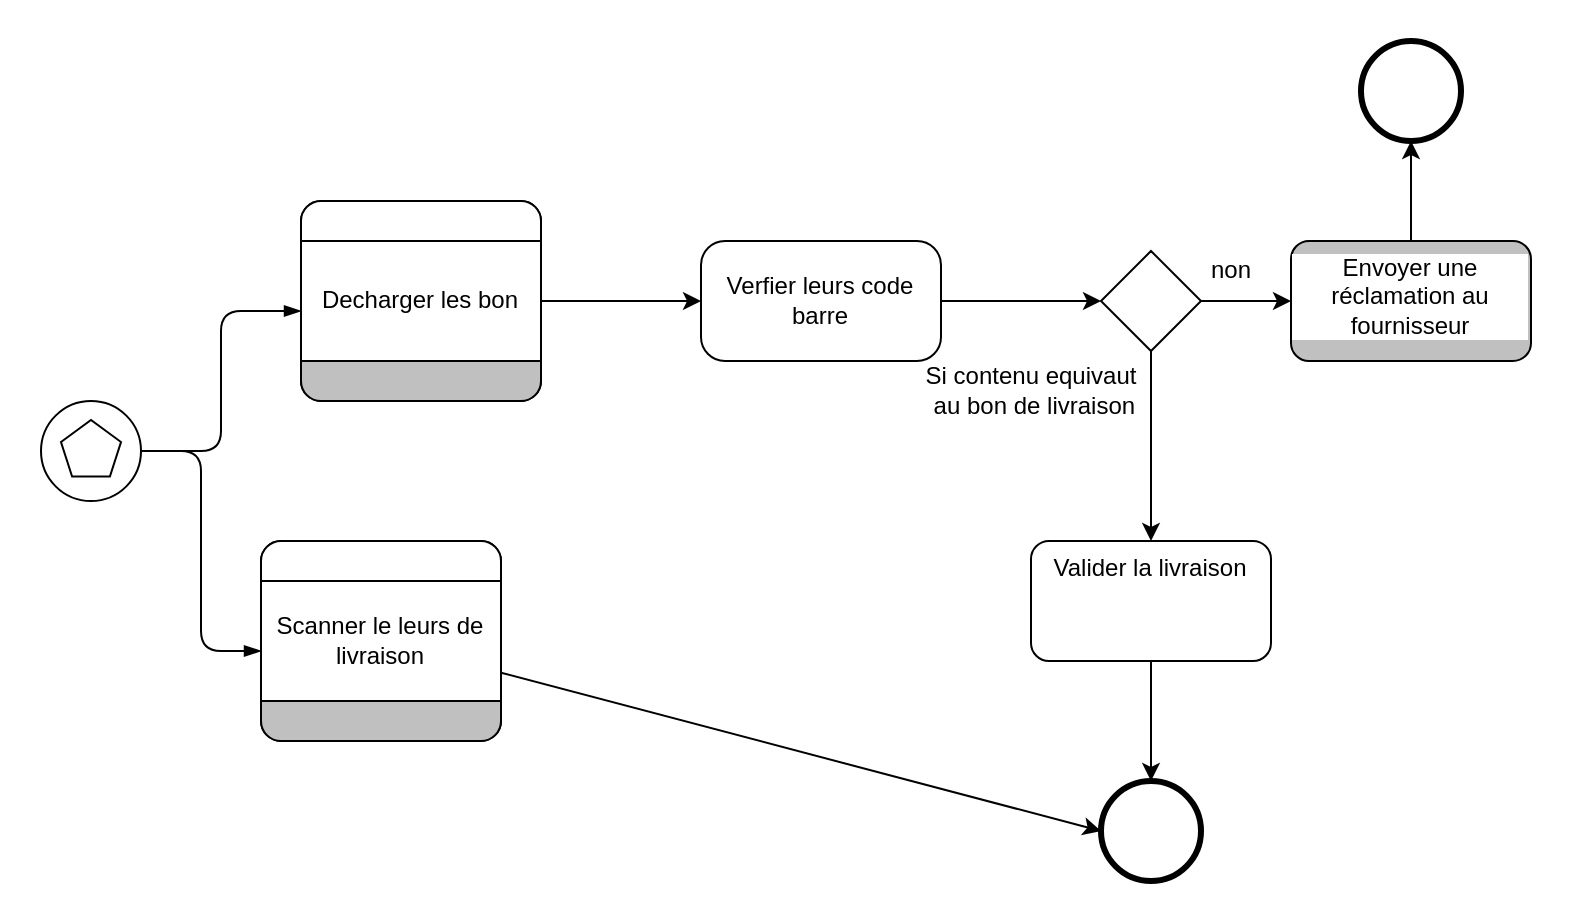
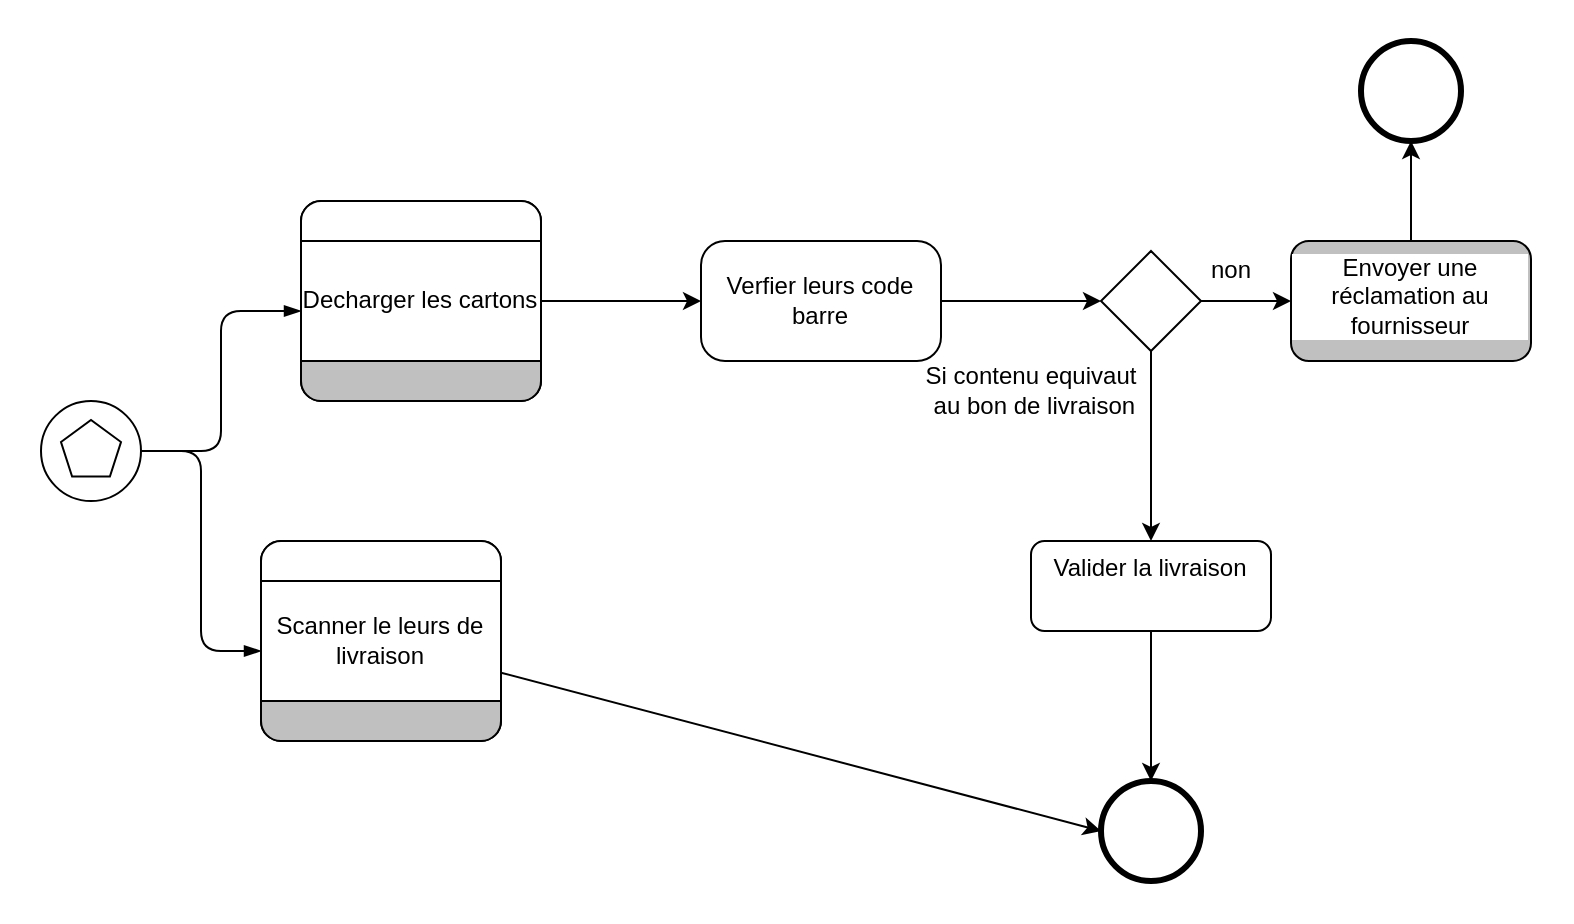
  <mxCell id="0" />
  <mxCell id="1" parent="0" />
  <mxCell id="2" value="" style="points=[[0.145,0.145,0],[0.5,0,0],[0.855,0.145,0],[1,0.5,0],[0.855,0.855,0],[0.5,1,0],[0.145,0.855,0],[0,0.5,0]];shape=mxgraph.bpmn.event;html=1;verticalLabelPosition=bottom;labelBackgroundColor=#ffffff;verticalAlign=top;align=center;perimeter=ellipsePerimeter;outlineConnect=0;aspect=fixed;outline=standard;symbol=multiple;" parent="1" vertex="1"><mxGeometry x="20" y="200" width="50" height="50" as="geometry" /></mxCell>
  <mxCell id="3" style="edgeStyle=none;html=1;entryX=0;entryY=0.5;entryDx=0;entryDy=0;entryPerimeter=0;" edge="1" parent="1" source="4" target="26"><mxGeometry relative="1" as="geometry" /></mxCell>
  <mxCell id="4" value="Verfier le montant du prêt" style="rounded=1;whiteSpace=wrap;html=1;container=1;collapsible=0;absoluteArcSize=1;arcSize=20;childLayout=stackLayout;horizontal=1;horizontalStack=0;resizeParent=1;resizeParentMax=0;resizeLast=0;" parent="1" vertex="1"><mxGeometry x="130" y="270" width="120" height="100" as="geometry" /></mxCell>
  <mxCell id="5" value="" style="whiteSpace=wrap;connectable=0;html=1;shape=mxgraph.basic.rect;size=10;rectStyle=rounded;bottomRightStyle=square;bottomLeftStyle=square;part=1;" parent="4" vertex="1"><mxGeometry width="120" height="20" as="geometry" /></mxCell>
  <mxCell id="6" value="Scanner le leurs de livraison" style="shape=mxgraph.bpmn.task;part=1;taskMarker=abstract;connectable=0;whiteSpace=wrap;html=1;" parent="4" vertex="1"><mxGeometry y="20" width="120" height="60" as="geometry" /></mxCell>
  <mxCell id="7" value="" style="edgeStyle=elbowEdgeStyle;fontSize=12;html=1;endArrow=blockThin;endFill=1;" parent="4" source="2" edge="1"><mxGeometry width="160" relative="1" as="geometry"><mxPoint x="-90" y="55" as="sourcePoint" /><mxPoint y="55" as="targetPoint" /><Array as="points" /></mxGeometry></mxCell>
  <mxCell id="8" value="" style="whiteSpace=wrap;connectable=0;html=1;shape=mxgraph.basic.rect;size=10;rectStyle=rounded;topRightStyle=square;topLeftStyle=square;fillColor=#C0C0C0;part=1;" parent="4" vertex="1"><mxGeometry y="80" width="120" height="20" as="geometry" /></mxCell>
  <mxCell id="9" value="" style="edgeStyle=none;html=1;" edge="1" parent="1" source="10" target="19"><mxGeometry relative="1" as="geometry" /></mxCell>
  <mxCell id="10" value="Verfier le montant du prêt" style="rounded=1;whiteSpace=wrap;html=1;container=1;collapsible=0;absoluteArcSize=1;arcSize=20;childLayout=stackLayout;horizontal=1;horizontalStack=0;resizeParent=1;resizeParentMax=0;resizeLast=0;" parent="1" vertex="1"><mxGeometry x="150" y="100" width="120" height="100" as="geometry" /></mxCell>
  <mxCell id="11" value="" style="whiteSpace=wrap;connectable=0;html=1;shape=mxgraph.basic.rect;size=10;rectStyle=rounded;bottomRightStyle=square;bottomLeftStyle=square;part=1;" parent="10" vertex="1"><mxGeometry width="120" height="20" as="geometry" /></mxCell>
- <mxCell id="12" value="Decharger les bon" style="shape=mxgraph.bpmn.task;part=1;taskMarker=abstract;connectable=0;whiteSpace=wrap;html=1;" parent="10" vertex="1"><mxGeometry y="20" width="120" height="60" as="geometry" /></mxCell>
+ <mxCell id="12" value="Decharger les cartons" style="shape=mxgraph.bpmn.task;part=1;taskMarker=abstract;connectable=0;whiteSpace=wrap;html=1;" parent="10" vertex="1"><mxGeometry y="20" width="120" height="60" as="geometry" /></mxCell>
  <mxCell id="13" value="" style="edgeStyle=elbowEdgeStyle;fontSize=12;html=1;endArrow=blockThin;endFill=1;" parent="10" source="2" edge="1"><mxGeometry width="160" relative="1" as="geometry"><mxPoint x="-90" y="55" as="sourcePoint" /><mxPoint y="55" as="targetPoint" /><Array as="points" /></mxGeometry></mxCell>
  <mxCell id="14" value="" style="whiteSpace=wrap;connectable=0;html=1;shape=mxgraph.basic.rect;size=10;rectStyle=rounded;topRightStyle=square;topLeftStyle=square;fillColor=#C0C0C0;part=1;" parent="10" vertex="1"><mxGeometry y="80" width="120" height="20" as="geometry" /></mxCell>
  <mxCell id="15" value="" style="edgeStyle=none;html=1;" edge="1" parent="1" source="17" target="22"><mxGeometry relative="1" as="geometry" /></mxCell>
  <mxCell id="16" value="" style="edgeStyle=none;html=1;" edge="1" parent="1" source="17" target="24"><mxGeometry relative="1" as="geometry" /></mxCell>
  <mxCell id="17" value="" style="points=[[0.25,0.25,0],[0.5,0,0],[0.75,0.25,0],[1,0.5,0],[0.75,0.75,0],[0.5,1,0],[0.25,0.75,0],[0,0.5,0]];shape=mxgraph.bpmn.gateway2;html=1;verticalLabelPosition=bottom;labelBackgroundColor=#ffffff;verticalAlign=top;align=center;perimeter=rhombusPerimeter;outlineConnect=0;outline=none;symbol=none;metaEdit=1;" vertex="1" parent="1"><mxGeometry x="550" y="125" width="50" height="50" as="geometry" /></mxCell>
  <mxCell id="18" value="" style="edgeStyle=none;html=1;" edge="1" parent="1" source="19" target="17"><mxGeometry relative="1" as="geometry"><mxPoint x="550" y="150" as="targetPoint" /></mxGeometry></mxCell>
  <mxCell id="19" value="Verfier leurs code barre" style="whiteSpace=wrap;html=1;rounded=1;arcSize=20;" vertex="1" parent="1"><mxGeometry x="350" y="120" width="120" height="60" as="geometry" /></mxCell>
  <mxCell id="20" value="Si contenu equivaut&lt;br&gt;&amp;nbsp;au bon de livraison" style="text;html=1;align=center;verticalAlign=middle;resizable=0;points=[];autosize=1;strokeColor=none;fillColor=none;" vertex="1" parent="1"><mxGeometry x="450" y="175" width="130" height="40" as="geometry" /></mxCell>
  <mxCell id="21" value="" style="edgeStyle=none;html=1;" edge="1" parent="1" source="22" target="26"><mxGeometry relative="1" as="geometry" /></mxCell>
- <mxCell id="22" value="Valider la livraison" style="rounded=1;whiteSpace=wrap;html=1;verticalAlign=top;labelBackgroundColor=#ffffff;" vertex="1" parent="1"><mxGeometry x="515" y="270" width="120" height="60" as="geometry" /></mxCell>
+ <mxCell id="22" value="Valider la livraison" style="rounded=1;whiteSpace=wrap;html=1;verticalAlign=top;labelBackgroundColor=#ffffff;" vertex="1" parent="1"><mxGeometry x="515" y="270" width="120" height="45" as="geometry" /></mxCell>
  <mxCell id="23" value="" style="edgeStyle=none;html=1;" edge="1" parent="1" source="24" target="27"><mxGeometry relative="1" as="geometry" /></mxCell>
  <mxCell id="24" value="Envoyer une réclamation au fournisseur" style="rounded=1;whiteSpace=wrap;html=1;verticalAlign=top;labelBackgroundColor=#ffffff;fillColor=#c0c0c0;" vertex="1" parent="1"><mxGeometry x="645" y="120" width="120" height="60" as="geometry" /></mxCell>
  <mxCell id="25" value="non" style="text;html=1;align=center;verticalAlign=middle;resizable=0;points=[];autosize=1;strokeColor=none;fillColor=none;" vertex="1" parent="1"><mxGeometry x="595" y="120" width="40" height="30" as="geometry" /></mxCell>
  <mxCell id="26" value="" style="points=[[0.145,0.145,0],[0.5,0,0],[0.855,0.145,0],[1,0.5,0],[0.855,0.855,0],[0.5,1,0],[0.145,0.855,0],[0,0.5,0]];shape=mxgraph.bpmn.event;html=1;verticalLabelPosition=bottom;labelBackgroundColor=#ffffff;verticalAlign=top;align=center;perimeter=ellipsePerimeter;outlineConnect=0;aspect=fixed;outline=end;symbol=terminate2;rounded=1;" vertex="1" parent="1"><mxGeometry x="550" y="390" width="50" height="50" as="geometry" /></mxCell>
  <mxCell id="27" value="" style="points=[[0.145,0.145,0],[0.5,0,0],[0.855,0.145,0],[1,0.5,0],[0.855,0.855,0],[0.5,1,0],[0.145,0.855,0],[0,0.5,0]];shape=mxgraph.bpmn.event;html=1;verticalLabelPosition=bottom;labelBackgroundColor=#ffffff;verticalAlign=top;align=center;perimeter=ellipsePerimeter;outlineConnect=0;aspect=fixed;outline=end;symbol=terminate2;rounded=1;" vertex="1" parent="1"><mxGeometry x="680" width="50" height="50" as="geometry" y="20" /></mxCell>
